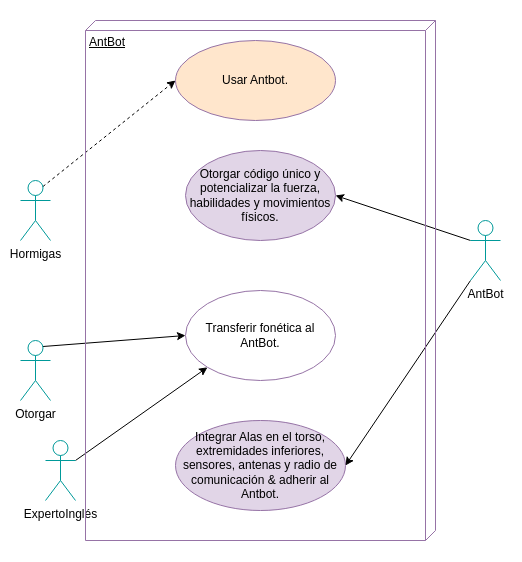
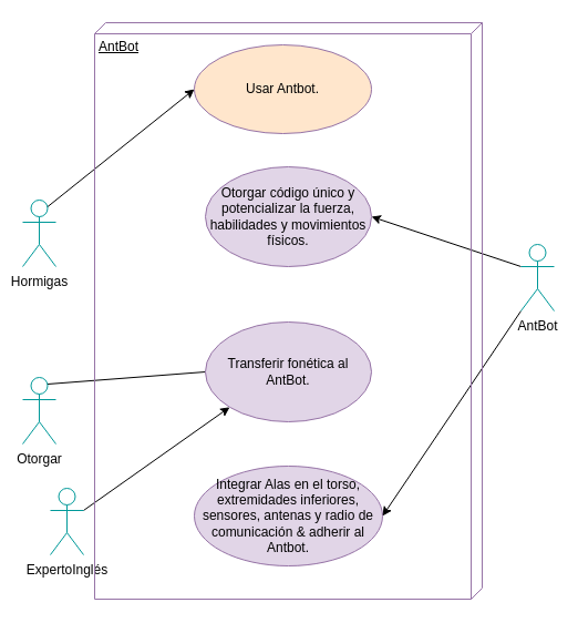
  <mxCell id="0" />
  <mxCell id="1" parent="0" />
- <mxCell id="2" style="edgeStyle=none;html=1;exitX=0.75;exitY=0.1;exitDx=0;exitDy=0;exitPerimeter=0;entryX=0;entryY=0.5;entryDx=0;entryDy=0;dashed=1;" edge="1" parent="1" source="3" target="10"><mxGeometry relative="1" as="geometry" /></mxCell>
+ <mxCell id="2" style="edgeStyle=none;html=1;exitX=0.75;exitY=0.1;exitDx=0;exitDy=0;exitPerimeter=0;entryX=0;entryY=0.5;entryDx=0;entryDy=0;" edge="1" parent="1" source="3" target="10"><mxGeometry relative="1" as="geometry" /></mxCell>
  <mxCell id="3" value="Hormigas" style="shape=umlActor;verticalLabelPosition=bottom;verticalAlign=top;html=1;strokeColor=#009999;" vertex="1" parent="1"><mxGeometry x="20" y="180" width="30" height="60" as="geometry" /></mxCell>
- <mxCell id="4" style="edgeStyle=none;html=1;exitX=0.75;exitY=0.1;exitDx=0;exitDy=0;exitPerimeter=0;entryX=0;entryY=0.5;entryDx=0;entryDy=0;" edge="1" parent="1" source="5" target="9"><mxGeometry relative="1" as="geometry" /></mxCell>
+ <mxCell id="4" style="edgeStyle=none;html=1;exitX=0.75;exitY=0.1;exitDx=0;exitDy=0;exitPerimeter=0;entryX=0;entryY=0.5;entryDx=0;entryDy=0;endArrow=none;" edge="1" parent="1" source="5" target="9"><mxGeometry relative="1" as="geometry" /></mxCell>
  <mxCell id="5" value="Otorgar" style="shape=umlActor;verticalLabelPosition=bottom;verticalAlign=top;html=1;strokeColor=#009999;" vertex="1" parent="1"><mxGeometry x="20" y="340" width="30" height="60" as="geometry" /></mxCell>
  <mxCell id="6" style="edgeStyle=none;html=1;exitX=1;exitY=0.333;exitDx=0;exitDy=0;exitPerimeter=0;entryX=0;entryY=1;entryDx=0;entryDy=0;" edge="1" parent="1" source="7" target="9"><mxGeometry relative="1" as="geometry" /></mxCell>
  <mxCell id="7" value="ExpertoInglés" style="shape=umlActor;verticalLabelPosition=bottom;verticalAlign=top;html=1;strokeColor=#009999;" vertex="1" parent="1"><mxGeometry x="45" y="440" width="30" height="60" as="geometry" /></mxCell>
  <mxCell id="8" value="Otorgar código único y potencializar la fuerza, habilidades y movimientos físicos." style="ellipse;whiteSpace=wrap;html=1;fillColor=#e1d5e7;strokeColor=#9673a6;" vertex="1" parent="1"><mxGeometry x="185" y="150" width="150" height="90" as="geometry" /></mxCell>
- <mxCell id="9" value="Transferir fonética al AntBot." style="ellipse;whiteSpace=wrap;html=1;fillColor=#ffffff;strokeColor=#9673a6;" vertex="1" parent="1"><mxGeometry x="185" y="290" width="150" height="90" as="geometry" /></mxCell>
+ <mxCell id="9" value="Transferir fonética al AntBot." style="ellipse;whiteSpace=wrap;html=1;fillColor=#e1d5e7;strokeColor=#9673a6;" vertex="1" parent="1"><mxGeometry x="185" y="290" width="150" height="90" as="geometry" /></mxCell>
  <mxCell id="10" value="Usar Antbot." style="ellipse;whiteSpace=wrap;html=1;fillColor=#ffe6cc;strokeColor=#9673a6;" vertex="1" parent="1"><mxGeometry x="175" y="40" width="160" height="80" as="geometry" /></mxCell>
  <mxCell id="11" value="Integrar Alas en el torso, extremidades inferiores, sensores, antenas y radio de comunicación &amp;amp; adherir al Antbot." style="ellipse;whiteSpace=wrap;html=1;fillColor=#e1d5e7;strokeColor=#9673a6;" vertex="1" parent="1"><mxGeometry x="175" y="420" width="170" height="90" as="geometry" /></mxCell>
  <mxCell id="12" style="edgeStyle=none;html=1;exitX=0;exitY=0.333;exitDx=0;exitDy=0;exitPerimeter=0;entryX=1;entryY=0.5;entryDx=0;entryDy=0;" edge="1" parent="1" source="14" target="8"><mxGeometry relative="1" as="geometry"><mxPoint x="420" y="200" as="targetPoint" /></mxGeometry></mxCell>
  <mxCell id="13" style="edgeStyle=none;html=1;exitX=0;exitY=1;exitDx=0;exitDy=0;exitPerimeter=0;entryX=1;entryY=0.5;entryDx=0;entryDy=0;" edge="1" parent="1" source="14" target="11"><mxGeometry relative="1" as="geometry" /></mxCell>
  <mxCell id="14" value="AntBot" style="shape=umlActor;verticalLabelPosition=bottom;verticalAlign=top;html=1;strokeColor=#009999;" vertex="1" parent="1"><mxGeometry x="470" y="220" width="30" height="60" as="geometry" /></mxCell>
  <mxCell id="15" value="AntBot" style="verticalAlign=top;align=left;spacingTop=8;spacingLeft=2;spacingRight=12;shape=cube;size=10;direction=south;fontStyle=4;html=1;fillColor=none;strokeColor=#9673A6;" vertex="1" parent="1"><mxGeometry x="85" width="350" height="520" as="geometry" y="20" /></mxCell>
